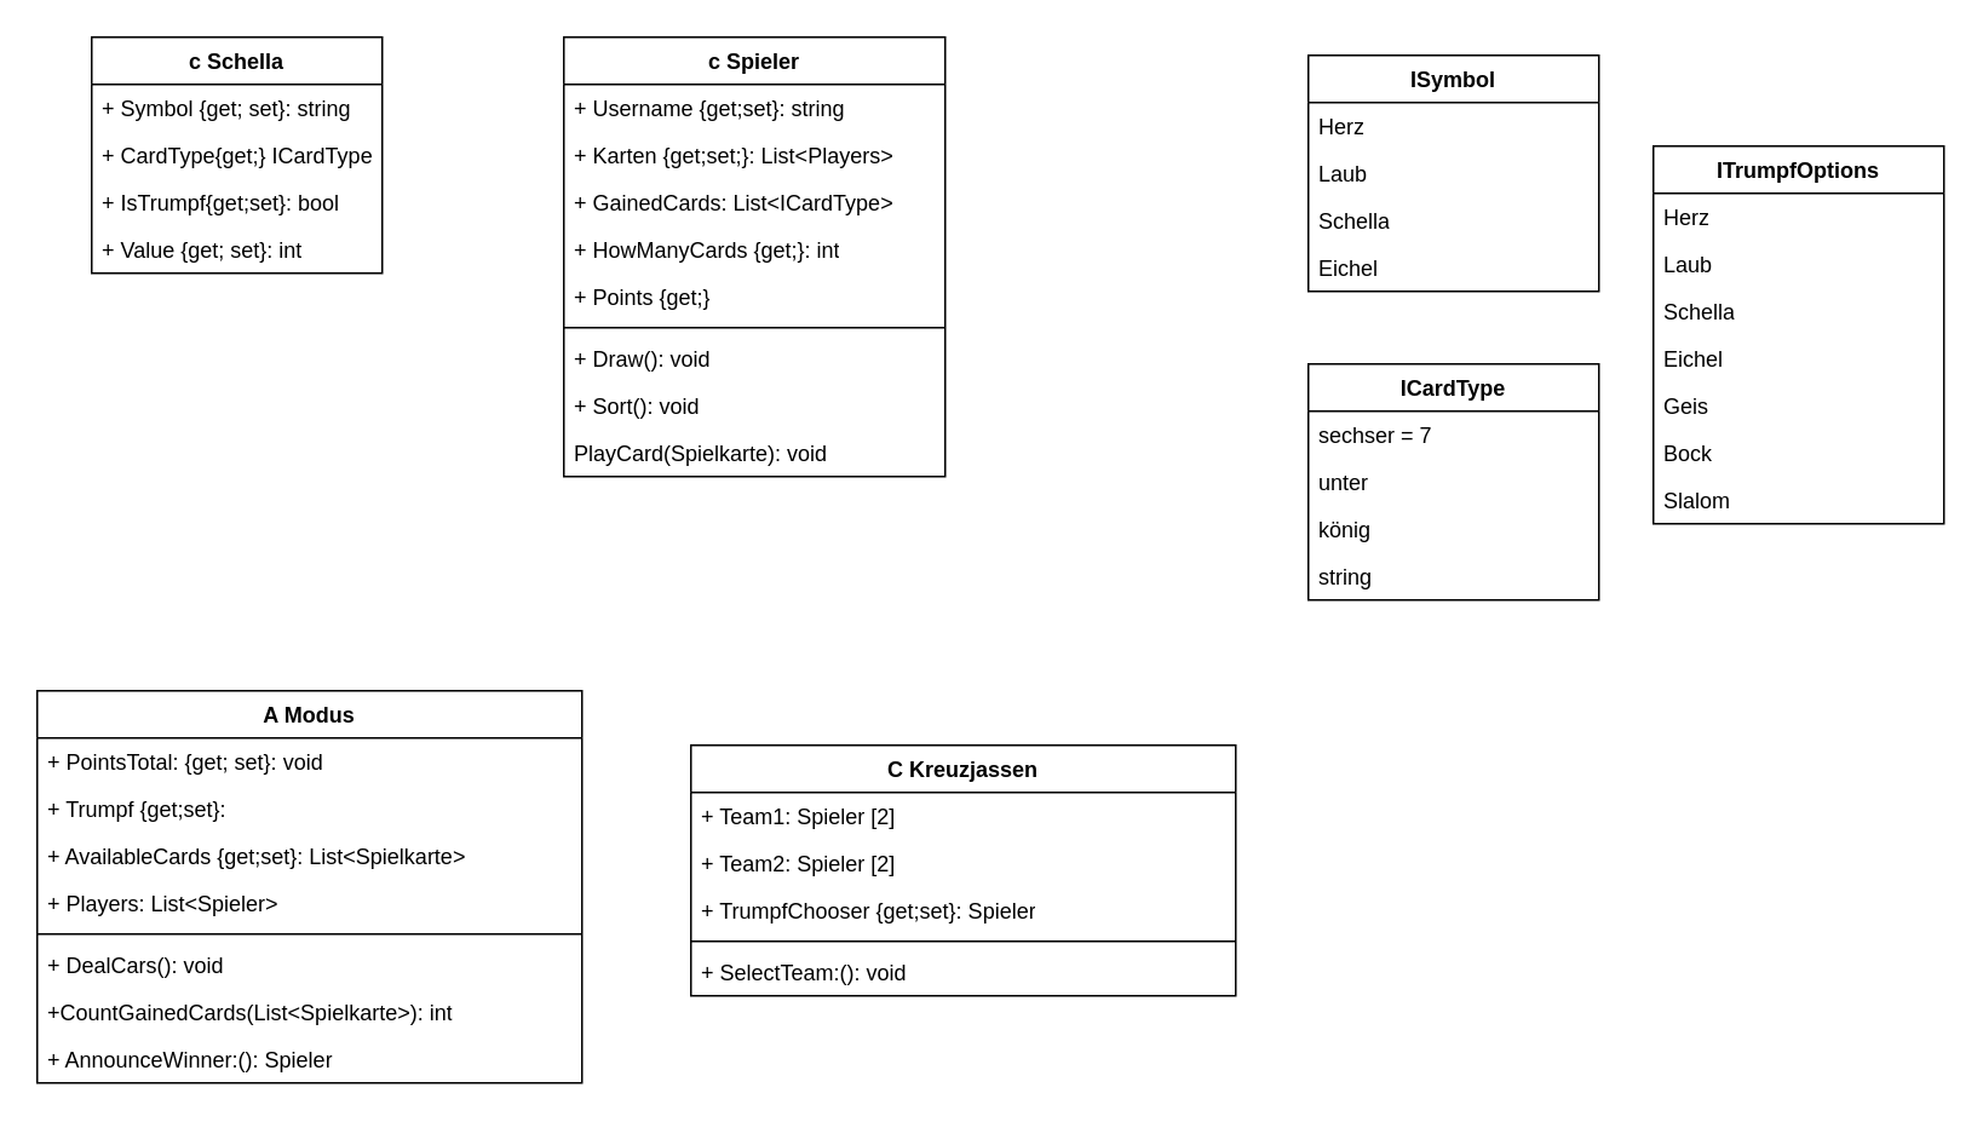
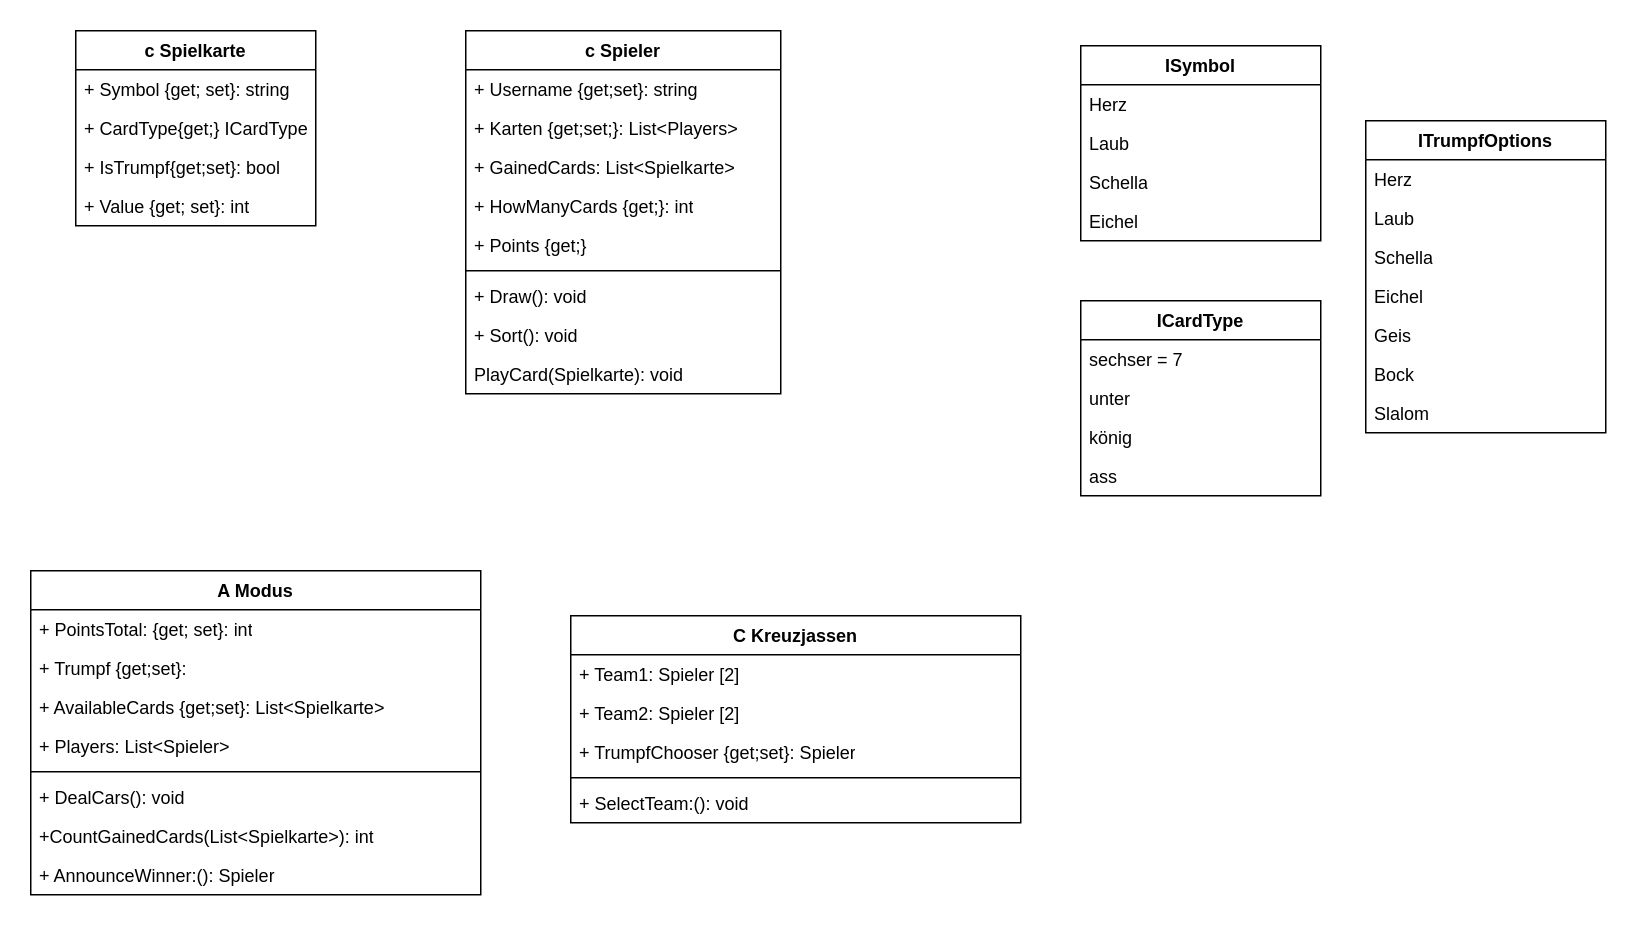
  <mxCell id="0" />
  <mxCell id="1" parent="0" />
- <mxCell id="2" value="c Schella" style="swimlane;fontStyle=1;align=center;verticalAlign=top;childLayout=stackLayout;horizontal=1;startSize=26;horizontalStack=0;resizeParent=1;resizeParentMax=0;resizeLast=0;collapsible=1;marginBottom=0;whiteSpace=wrap;html=1;" parent="1" vertex="1"><mxGeometry x="50" y="20" width="160" height="130" as="geometry" /></mxCell>
+ <mxCell id="2" value="c Spielkarte" style="swimlane;fontStyle=1;align=center;verticalAlign=top;childLayout=stackLayout;horizontal=1;startSize=26;horizontalStack=0;resizeParent=1;resizeParentMax=0;resizeLast=0;collapsible=1;marginBottom=0;whiteSpace=wrap;html=1;" parent="1" vertex="1"><mxGeometry x="50" y="20" width="160" height="130" as="geometry" /></mxCell>
  <mxCell id="3" value="+ Symbol {get; set}: string" style="text;strokeColor=none;fillColor=none;align=left;verticalAlign=top;spacingLeft=4;spacingRight=4;overflow=hidden;rotatable=0;points=[[0,0.5],[1,0.5]];portConstraint=eastwest;whiteSpace=wrap;html=1;" parent="2" vertex="1"><mxGeometry y="26" width="160" height="26" as="geometry" /></mxCell>
  <mxCell id="4" value="+ CardType{get;} ICardType" style="text;strokeColor=none;fillColor=none;align=left;verticalAlign=top;spacingLeft=4;spacingRight=4;overflow=hidden;rotatable=0;points=[[0,0.5],[1,0.5]];portConstraint=eastwest;whiteSpace=wrap;html=1;" parent="2" vertex="1"><mxGeometry y="52" width="160" height="26" as="geometry" /></mxCell>
  <mxCell id="5" value="+ IsTrumpf{get;set}: bool" style="text;strokeColor=none;fillColor=none;align=left;verticalAlign=top;spacingLeft=4;spacingRight=4;overflow=hidden;rotatable=0;points=[[0,0.5],[1,0.5]];portConstraint=eastwest;whiteSpace=wrap;html=1;" parent="2" vertex="1"><mxGeometry y="78" width="160" height="26" as="geometry" /></mxCell>
  <mxCell id="6" value="+ Value {get; set}: int" style="text;strokeColor=none;fillColor=none;align=left;verticalAlign=top;spacingLeft=4;spacingRight=4;overflow=hidden;rotatable=0;points=[[0,0.5],[1,0.5]];portConstraint=eastwest;whiteSpace=wrap;html=1;" parent="2" vertex="1"><mxGeometry y="104" width="160" height="26" as="geometry" /></mxCell>
  <mxCell id="7" value="ICardType" style="swimlane;fontStyle=1;align=center;verticalAlign=top;childLayout=stackLayout;horizontal=1;startSize=26;horizontalStack=0;resizeParent=1;resizeParentMax=0;resizeLast=0;collapsible=1;marginBottom=0;whiteSpace=wrap;html=1;" parent="1" vertex="1"><mxGeometry x="720" y="200" width="160" height="130" as="geometry" /></mxCell>
  <mxCell id="8" value="sechser = 7" style="text;strokeColor=none;fillColor=none;align=left;verticalAlign=top;spacingLeft=4;spacingRight=4;overflow=hidden;rotatable=0;points=[[0,0.5],[1,0.5]];portConstraint=eastwest;whiteSpace=wrap;html=1;" parent="7" vertex="1"><mxGeometry y="26" width="160" height="26" as="geometry" /></mxCell>
  <mxCell id="9" value="unter&amp;nbsp;" style="text;strokeColor=none;fillColor=none;align=left;verticalAlign=top;spacingLeft=4;spacingRight=4;overflow=hidden;rotatable=0;points=[[0,0.5],[1,0.5]];portConstraint=eastwest;whiteSpace=wrap;html=1;" parent="7" vertex="1"><mxGeometry y="52" width="160" height="26" as="geometry" /></mxCell>
  <mxCell id="10" value="könig" style="text;strokeColor=none;fillColor=none;align=left;verticalAlign=top;spacingLeft=4;spacingRight=4;overflow=hidden;rotatable=0;points=[[0,0.5],[1,0.5]];portConstraint=eastwest;whiteSpace=wrap;html=1;" parent="7" vertex="1"><mxGeometry y="78" width="160" height="26" as="geometry" /></mxCell>
- <mxCell id="11" value="string" style="text;strokeColor=none;fillColor=none;align=left;verticalAlign=top;spacingLeft=4;spacingRight=4;overflow=hidden;rotatable=0;points=[[0,0.5],[1,0.5]];portConstraint=eastwest;whiteSpace=wrap;html=1;" parent="7" vertex="1"><mxGeometry y="104" width="160" height="26" as="geometry" /></mxCell>
+ <mxCell id="11" value="ass" style="text;strokeColor=none;fillColor=none;align=left;verticalAlign=top;spacingLeft=4;spacingRight=4;overflow=hidden;rotatable=0;points=[[0,0.5],[1,0.5]];portConstraint=eastwest;whiteSpace=wrap;html=1;" parent="7" vertex="1"><mxGeometry y="104" width="160" height="26" as="geometry" /></mxCell>
  <mxCell id="12" value="c Spieler" style="swimlane;fontStyle=1;align=center;verticalAlign=top;childLayout=stackLayout;horizontal=1;startSize=26;horizontalStack=0;resizeParent=1;resizeParentMax=0;resizeLast=0;collapsible=1;marginBottom=0;whiteSpace=wrap;html=1;" parent="1" vertex="1"><mxGeometry x="310" y="20" width="210" height="242" as="geometry" /></mxCell>
  <mxCell id="13" value="+ Username {get;set}: string" style="text;strokeColor=none;fillColor=none;align=left;verticalAlign=top;spacingLeft=4;spacingRight=4;overflow=hidden;rotatable=0;points=[[0,0.5],[1,0.5]];portConstraint=eastwest;whiteSpace=wrap;html=1;" parent="12" vertex="1"><mxGeometry y="26" width="210" height="26" as="geometry" /></mxCell>
  <mxCell id="14" value="+ Karten {get;set;}: List&amp;lt;Players&amp;gt;" style="text;strokeColor=none;fillColor=none;align=left;verticalAlign=top;spacingLeft=4;spacingRight=4;overflow=hidden;rotatable=0;points=[[0,0.5],[1,0.5]];portConstraint=eastwest;whiteSpace=wrap;html=1;" parent="12" vertex="1"><mxGeometry y="52" width="210" height="26" as="geometry" /></mxCell>
- <mxCell id="15" value="+ GainedCards: List&amp;lt;ICardType&amp;gt;" style="text;strokeColor=none;fillColor=none;align=left;verticalAlign=top;spacingLeft=4;spacingRight=4;overflow=hidden;rotatable=0;points=[[0,0.5],[1,0.5]];portConstraint=eastwest;whiteSpace=wrap;html=1;" parent="12" vertex="1"><mxGeometry y="78" width="210" height="26" as="geometry" /></mxCell>
+ <mxCell id="15" value="+ GainedCards: List&amp;lt;Spielkarte&amp;gt;" style="text;strokeColor=none;fillColor=none;align=left;verticalAlign=top;spacingLeft=4;spacingRight=4;overflow=hidden;rotatable=0;points=[[0,0.5],[1,0.5]];portConstraint=eastwest;whiteSpace=wrap;html=1;" parent="12" vertex="1"><mxGeometry y="78" width="210" height="26" as="geometry" /></mxCell>
  <mxCell id="16" value="+ HowManyCards {get;}: int" style="text;strokeColor=none;fillColor=none;align=left;verticalAlign=top;spacingLeft=4;spacingRight=4;overflow=hidden;rotatable=0;points=[[0,0.5],[1,0.5]];portConstraint=eastwest;whiteSpace=wrap;html=1;" parent="12" vertex="1"><mxGeometry y="104" width="210" height="26" as="geometry" /></mxCell>
  <mxCell id="17" value="+ Points {get;}" style="text;strokeColor=none;fillColor=none;align=left;verticalAlign=top;spacingLeft=4;spacingRight=4;overflow=hidden;rotatable=0;points=[[0,0.5],[1,0.5]];portConstraint=eastwest;whiteSpace=wrap;html=1;" parent="12" vertex="1"><mxGeometry y="130" width="210" height="26" as="geometry" /></mxCell>
  <mxCell id="18" value="" style="line;strokeWidth=1;fillColor=none;align=left;verticalAlign=middle;spacingTop=-1;spacingLeft=3;spacingRight=3;rotatable=0;labelPosition=right;points=[];portConstraint=eastwest;strokeColor=inherit;" parent="12" vertex="1"><mxGeometry y="156" width="210" height="8" as="geometry" /></mxCell>
  <mxCell id="19" value="+ Draw(): void" style="text;strokeColor=none;fillColor=none;align=left;verticalAlign=top;spacingLeft=4;spacingRight=4;overflow=hidden;rotatable=0;points=[[0,0.5],[1,0.5]];portConstraint=eastwest;whiteSpace=wrap;html=1;" parent="12" vertex="1"><mxGeometry y="164" width="210" height="26" as="geometry" /></mxCell>
  <mxCell id="20" value="+ Sort(): void" style="text;strokeColor=none;fillColor=none;align=left;verticalAlign=top;spacingLeft=4;spacingRight=4;overflow=hidden;rotatable=0;points=[[0,0.5],[1,0.5]];portConstraint=eastwest;whiteSpace=wrap;html=1;" vertex="1" parent="12"><mxGeometry y="190" width="210" height="26" as="geometry" /></mxCell>
  <mxCell id="21" value="PlayCard(Spielkarte): void" style="text;strokeColor=none;fillColor=none;align=left;verticalAlign=top;spacingLeft=4;spacingRight=4;overflow=hidden;rotatable=0;points=[[0,0.5],[1,0.5]];portConstraint=eastwest;whiteSpace=wrap;html=1;" vertex="1" parent="12"><mxGeometry y="216" width="210" height="26" as="geometry" /></mxCell>
  <mxCell id="22" value="ISymbol" style="swimlane;fontStyle=1;align=center;verticalAlign=top;childLayout=stackLayout;horizontal=1;startSize=26;horizontalStack=0;resizeParent=1;resizeParentMax=0;resizeLast=0;collapsible=1;marginBottom=0;whiteSpace=wrap;html=1;" parent="1" vertex="1"><mxGeometry x="720" y="30" width="160" height="130" as="geometry" /></mxCell>
  <mxCell id="23" value="Herz" style="text;strokeColor=none;fillColor=none;align=left;verticalAlign=top;spacingLeft=4;spacingRight=4;overflow=hidden;rotatable=0;points=[[0,0.5],[1,0.5]];portConstraint=eastwest;whiteSpace=wrap;html=1;" parent="22" vertex="1"><mxGeometry y="26" width="160" height="26" as="geometry" /></mxCell>
  <mxCell id="24" value="Laub" style="text;strokeColor=none;fillColor=none;align=left;verticalAlign=top;spacingLeft=4;spacingRight=4;overflow=hidden;rotatable=0;points=[[0,0.5],[1,0.5]];portConstraint=eastwest;whiteSpace=wrap;html=1;" parent="22" vertex="1"><mxGeometry y="52" width="160" height="26" as="geometry" /></mxCell>
  <mxCell id="25" value="Schella" style="text;strokeColor=none;fillColor=none;align=left;verticalAlign=top;spacingLeft=4;spacingRight=4;overflow=hidden;rotatable=0;points=[[0,0.5],[1,0.5]];portConstraint=eastwest;whiteSpace=wrap;html=1;" parent="22" vertex="1"><mxGeometry y="78" width="160" height="26" as="geometry" /></mxCell>
  <mxCell id="26" value="Eichel" style="text;strokeColor=none;fillColor=none;align=left;verticalAlign=top;spacingLeft=4;spacingRight=4;overflow=hidden;rotatable=0;points=[[0,0.5],[1,0.5]];portConstraint=eastwest;whiteSpace=wrap;html=1;" parent="22" vertex="1"><mxGeometry y="104" width="160" height="26" as="geometry" /></mxCell>
  <mxCell id="27" value="A Modus" style="swimlane;fontStyle=1;align=center;verticalAlign=top;childLayout=stackLayout;horizontal=1;startSize=26;horizontalStack=0;resizeParent=1;resizeParentMax=0;resizeLast=0;collapsible=1;marginBottom=0;whiteSpace=wrap;html=1;" vertex="1" parent="1"><mxGeometry x="20" y="380" width="300" height="216" as="geometry" /></mxCell>
- <mxCell id="28" value="+ PointsTotal: {get; set}: void" style="text;strokeColor=none;fillColor=none;align=left;verticalAlign=top;spacingLeft=4;spacingRight=4;overflow=hidden;rotatable=0;points=[[0,0.5],[1,0.5]];portConstraint=eastwest;whiteSpace=wrap;html=1;" vertex="1" parent="27"><mxGeometry y="26" width="300" height="26" as="geometry" /></mxCell>
+ <mxCell id="28" value="+ PointsTotal: {get; set}: int" style="text;strokeColor=none;fillColor=none;align=left;verticalAlign=top;spacingLeft=4;spacingRight=4;overflow=hidden;rotatable=0;points=[[0,0.5],[1,0.5]];portConstraint=eastwest;whiteSpace=wrap;html=1;" vertex="1" parent="27"><mxGeometry y="26" width="300" height="26" as="geometry" /></mxCell>
  <mxCell id="29" value="+ Trumpf {get;set}:" style="text;strokeColor=none;fillColor=none;align=left;verticalAlign=top;spacingLeft=4;spacingRight=4;overflow=hidden;rotatable=0;points=[[0,0.5],[1,0.5]];portConstraint=eastwest;whiteSpace=wrap;html=1;" vertex="1" parent="27"><mxGeometry y="52" width="300" height="26" as="geometry" /></mxCell>
  <mxCell id="30" value="+ AvailableCards {get;set}: List&amp;lt;Spielkarte&amp;gt;" style="text;strokeColor=none;fillColor=none;align=left;verticalAlign=top;spacingLeft=4;spacingRight=4;overflow=hidden;rotatable=0;points=[[0,0.5],[1,0.5]];portConstraint=eastwest;whiteSpace=wrap;html=1;" vertex="1" parent="27"><mxGeometry y="78" width="300" height="26" as="geometry" /></mxCell>
  <mxCell id="31" value="+ Players: List&amp;lt;Spieler&amp;gt;" style="text;strokeColor=none;fillColor=none;align=left;verticalAlign=top;spacingLeft=4;spacingRight=4;overflow=hidden;rotatable=0;points=[[0,0.5],[1,0.5]];portConstraint=eastwest;whiteSpace=wrap;html=1;" vertex="1" parent="27"><mxGeometry y="104" width="300" height="26" as="geometry" /></mxCell>
  <mxCell id="32" value="" style="line;strokeWidth=1;fillColor=none;align=left;verticalAlign=middle;spacingTop=-1;spacingLeft=3;spacingRight=3;rotatable=0;labelPosition=right;points=[];portConstraint=eastwest;strokeColor=inherit;" vertex="1" parent="27"><mxGeometry y="130" width="300" height="8" as="geometry" /></mxCell>
  <mxCell id="33" value="+ DealCars(): void" style="text;strokeColor=none;fillColor=none;align=left;verticalAlign=top;spacingLeft=4;spacingRight=4;overflow=hidden;rotatable=0;points=[[0,0.5],[1,0.5]];portConstraint=eastwest;whiteSpace=wrap;html=1;" vertex="1" parent="27"><mxGeometry y="138" width="300" height="26" as="geometry" /></mxCell>
  <mxCell id="34" value="+CountGainedCards(List&amp;lt;Spielkarte&amp;gt;): int" style="text;strokeColor=none;fillColor=none;align=left;verticalAlign=top;spacingLeft=4;spacingRight=4;overflow=hidden;rotatable=0;points=[[0,0.5],[1,0.5]];portConstraint=eastwest;whiteSpace=wrap;html=1;" vertex="1" parent="27"><mxGeometry y="164" width="300" height="26" as="geometry" /></mxCell>
  <mxCell id="35" value="+ AnnounceWinner:(): Spieler" style="text;strokeColor=none;fillColor=none;align=left;verticalAlign=top;spacingLeft=4;spacingRight=4;overflow=hidden;rotatable=0;points=[[0,0.5],[1,0.5]];portConstraint=eastwest;whiteSpace=wrap;html=1;" vertex="1" parent="27"><mxGeometry y="190" width="300" height="26" as="geometry" /></mxCell>
  <mxCell id="36" value="ITrumpfOptions" style="swimlane;fontStyle=1;align=center;verticalAlign=top;childLayout=stackLayout;horizontal=1;startSize=26;horizontalStack=0;resizeParent=1;resizeParentMax=0;resizeLast=0;collapsible=1;marginBottom=0;whiteSpace=wrap;html=1;" vertex="1" parent="1"><mxGeometry x="910" y="80" width="160" height="208" as="geometry" /></mxCell>
  <mxCell id="37" value="Herz" style="text;strokeColor=none;fillColor=none;align=left;verticalAlign=top;spacingLeft=4;spacingRight=4;overflow=hidden;rotatable=0;points=[[0,0.5],[1,0.5]];portConstraint=eastwest;whiteSpace=wrap;html=1;" vertex="1" parent="36"><mxGeometry y="26" width="160" height="26" as="geometry" /></mxCell>
  <mxCell id="38" value="Laub" style="text;strokeColor=none;fillColor=none;align=left;verticalAlign=top;spacingLeft=4;spacingRight=4;overflow=hidden;rotatable=0;points=[[0,0.5],[1,0.5]];portConstraint=eastwest;whiteSpace=wrap;html=1;" vertex="1" parent="36"><mxGeometry y="52" width="160" height="26" as="geometry" /></mxCell>
  <mxCell id="39" value="Schella" style="text;strokeColor=none;fillColor=none;align=left;verticalAlign=top;spacingLeft=4;spacingRight=4;overflow=hidden;rotatable=0;points=[[0,0.5],[1,0.5]];portConstraint=eastwest;whiteSpace=wrap;html=1;" vertex="1" parent="36"><mxGeometry y="78" width="160" height="26" as="geometry" /></mxCell>
  <mxCell id="40" value="Eichel" style="text;strokeColor=none;fillColor=none;align=left;verticalAlign=top;spacingLeft=4;spacingRight=4;overflow=hidden;rotatable=0;points=[[0,0.5],[1,0.5]];portConstraint=eastwest;whiteSpace=wrap;html=1;" vertex="1" parent="36"><mxGeometry y="104" width="160" height="26" as="geometry" /></mxCell>
  <mxCell id="41" value="Geis" style="text;strokeColor=none;fillColor=none;align=left;verticalAlign=top;spacingLeft=4;spacingRight=4;overflow=hidden;rotatable=0;points=[[0,0.5],[1,0.5]];portConstraint=eastwest;whiteSpace=wrap;html=1;" vertex="1" parent="36"><mxGeometry y="130" width="160" height="26" as="geometry" /></mxCell>
  <mxCell id="42" value="Bock" style="text;strokeColor=none;fillColor=none;align=left;verticalAlign=top;spacingLeft=4;spacingRight=4;overflow=hidden;rotatable=0;points=[[0,0.5],[1,0.5]];portConstraint=eastwest;whiteSpace=wrap;html=1;" vertex="1" parent="36"><mxGeometry y="156" width="160" height="26" as="geometry" /></mxCell>
  <mxCell id="43" value="Slalom" style="text;strokeColor=none;fillColor=none;align=left;verticalAlign=top;spacingLeft=4;spacingRight=4;overflow=hidden;rotatable=0;points=[[0,0.5],[1,0.5]];portConstraint=eastwest;whiteSpace=wrap;html=1;" vertex="1" parent="36"><mxGeometry y="182" width="160" height="26" as="geometry" /></mxCell>
  <mxCell id="44" value="C Kreuzjassen" style="swimlane;fontStyle=1;align=center;verticalAlign=top;childLayout=stackLayout;horizontal=1;startSize=26;horizontalStack=0;resizeParent=1;resizeParentMax=0;resizeLast=0;collapsible=1;marginBottom=0;whiteSpace=wrap;html=1;" vertex="1" parent="1"><mxGeometry x="380" y="410" width="300" height="138" as="geometry" /></mxCell>
  <mxCell id="45" value="+ Team1: Spieler [2]" style="text;strokeColor=none;fillColor=none;align=left;verticalAlign=top;spacingLeft=4;spacingRight=4;overflow=hidden;rotatable=0;points=[[0,0.5],[1,0.5]];portConstraint=eastwest;whiteSpace=wrap;html=1;" vertex="1" parent="44"><mxGeometry y="26" width="300" height="26" as="geometry" /></mxCell>
  <mxCell id="46" value="+ Team2: Spieler [2]" style="text;strokeColor=none;fillColor=none;align=left;verticalAlign=top;spacingLeft=4;spacingRight=4;overflow=hidden;rotatable=0;points=[[0,0.5],[1,0.5]];portConstraint=eastwest;whiteSpace=wrap;html=1;" vertex="1" parent="44"><mxGeometry y="52" width="300" height="26" as="geometry" /></mxCell>
  <mxCell id="47" value="+ TrumpfChooser {get;set}: Spieler" style="text;strokeColor=none;fillColor=none;align=left;verticalAlign=top;spacingLeft=4;spacingRight=4;overflow=hidden;rotatable=0;points=[[0,0.5],[1,0.5]];portConstraint=eastwest;whiteSpace=wrap;html=1;" vertex="1" parent="44"><mxGeometry y="78" width="300" height="26" as="geometry" /></mxCell>
  <mxCell id="48" value="" style="line;strokeWidth=1;fillColor=none;align=left;verticalAlign=middle;spacingTop=-1;spacingLeft=3;spacingRight=3;rotatable=0;labelPosition=right;points=[];portConstraint=eastwest;strokeColor=inherit;" vertex="1" parent="44"><mxGeometry y="104" width="300" height="8" as="geometry" /></mxCell>
  <mxCell id="49" value="+ SelectTeam:(): void" style="text;strokeColor=none;fillColor=none;align=left;verticalAlign=top;spacingLeft=4;spacingRight=4;overflow=hidden;rotatable=0;points=[[0,0.5],[1,0.5]];portConstraint=eastwest;whiteSpace=wrap;html=1;" vertex="1" parent="44"><mxGeometry y="112" width="300" height="26" as="geometry" /></mxCell>
